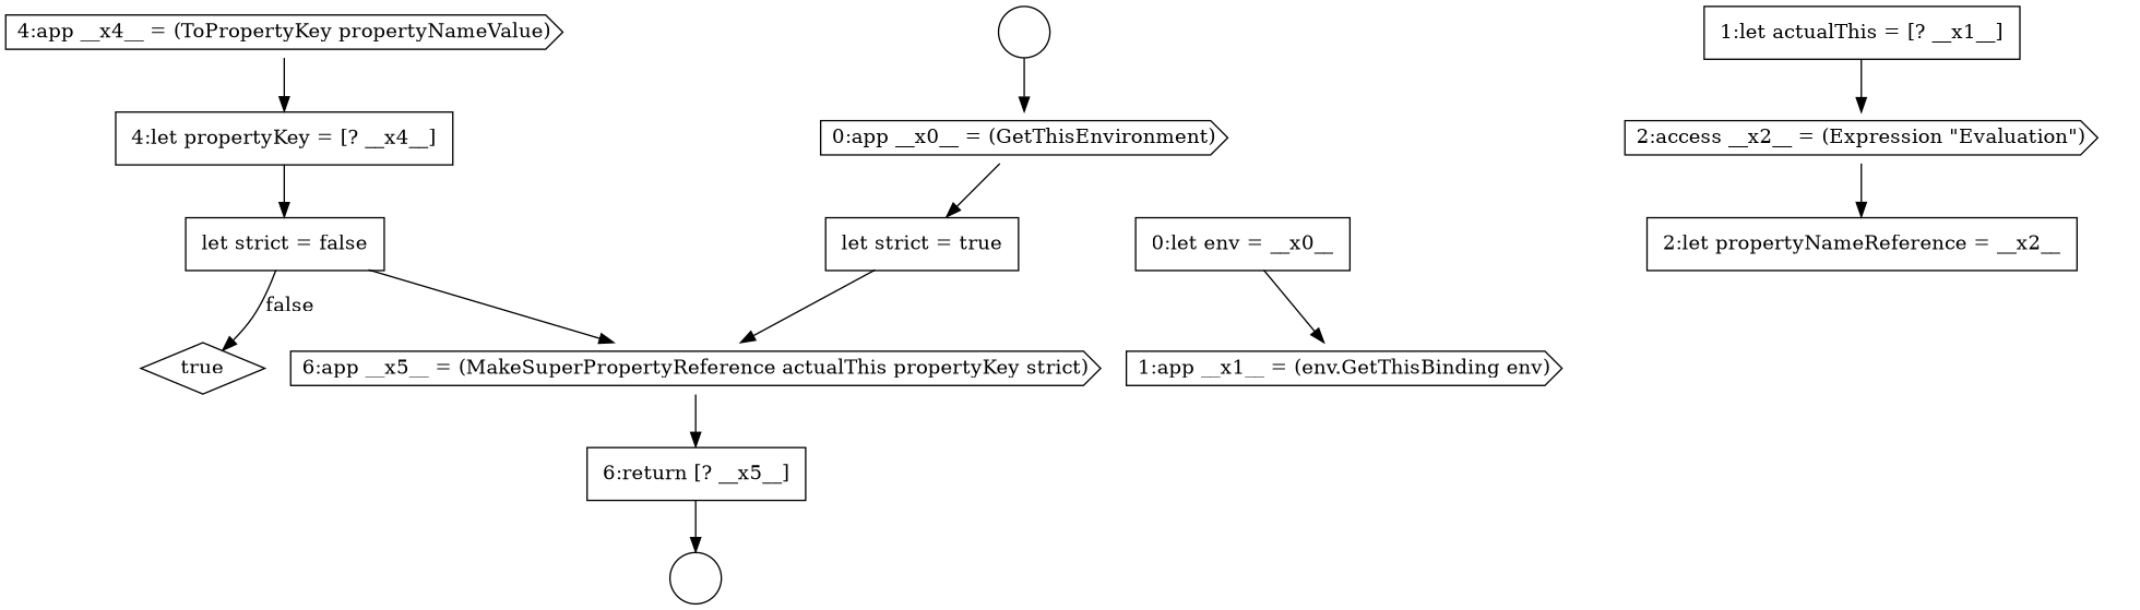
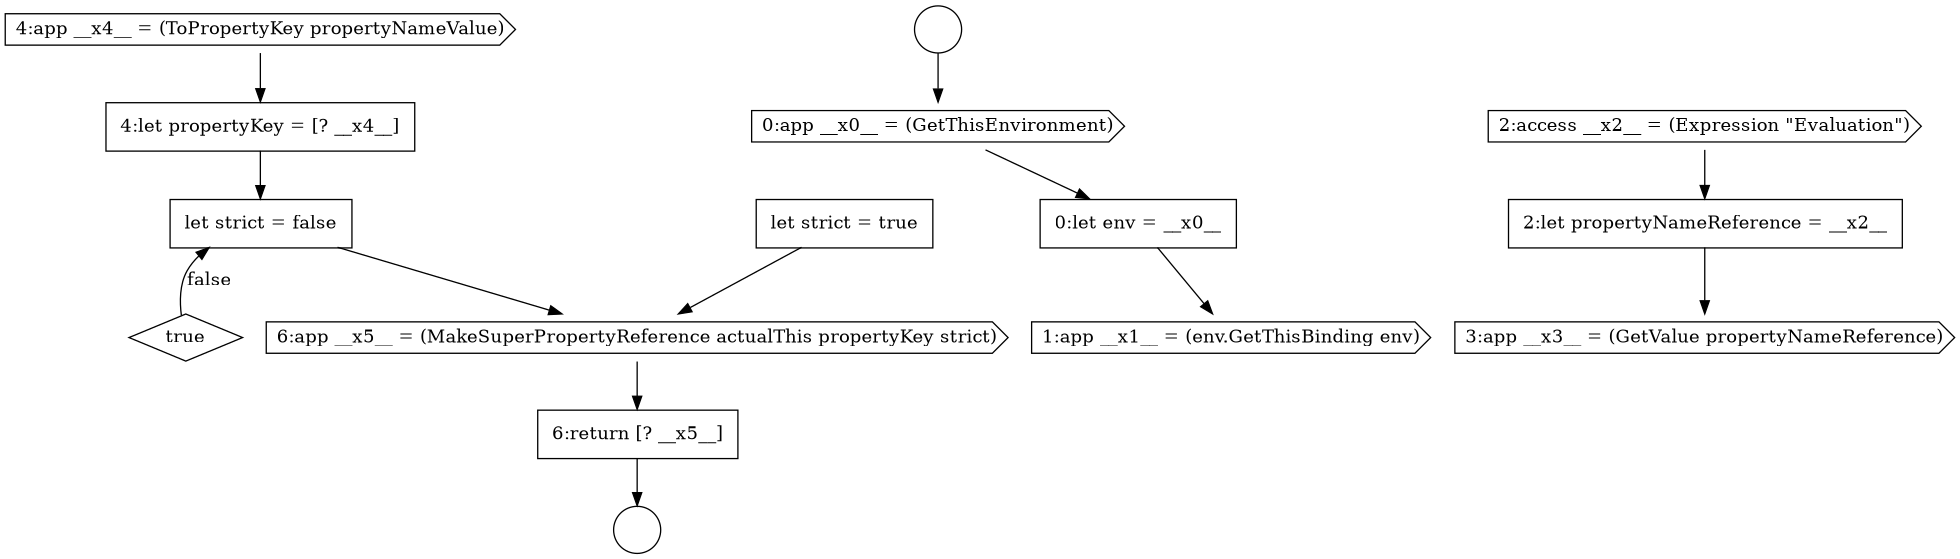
  digraph {
    node [color=black fillcolor=white shape=none style=filled]
    edge [color=black]
    n1 [label=<<font color="black">     <table border="0" cellborder="1" cellspacing="0" cellpadding="10">       <tr><td align="left">0:let env = __x0__</td></tr>     </table>   </font>> margin=0]
    n2 [label=<<font color="black">1:app __x1__ = (env.GetThisBinding env)</font>> shape=cds]
    n3 [label=" " shape=circle]
    n4 [label=<<font color="black">0:app __x0__ = (GetThisEnvironment)</font>> shape=cds]
    n5 [label=<<font color="black">     <table border="0" cellborder="1" cellspacing="0" cellpadding="10">       <tr><td align="left">let strict = true</td></tr>     </table>   </font>> margin=0]
    n6 [label=<<font color="black">6:app __x5__ = (MakeSuperPropertyReference actualThis propertyKey strict)</font>> shape=cds]
    n7 [label=<<font color="black">     <table border="0" cellborder="1" cellspacing="0" cellpadding="10">       <tr><td align="left">6:return [? __x5__]</td></tr>     </table>   </font>> margin=0]
    n8 [label=<<font color="black">     <table border="0" cellborder="1" cellspacing="0" cellpadding="10">       <tr><td align="left">2:let propertyNameReference = __x2__</td></tr>     </table>   </font>> margin=0]
+   n9 [label=<<font color="black">3:app __x3__ = (GetValue propertyNameReference)</font>> shape=cds]
    n10 [label=" " shape=circle]
    n11 [label=<<font color="black">     <table border="0" cellborder="1" cellspacing="0" cellpadding="10">       <tr><td align="left">let strict = false</td></tr>     </table>   </font>> margin=0]
    n12 [label=<<font color="black">4:app __x4__ = (ToPropertyKey propertyNameValue)</font>> shape=cds]
    n13 [label=<<font color="black">     <table border="0" cellborder="1" cellspacing="0" cellpadding="10">       <tr><td align="left">4:let propertyKey = [? __x4__]</td></tr>     </table>   </font>> margin=0]
    n14 [label=<<font color="black">2:access __x2__ = (Expression &quot;Evaluation&quot;)</font>> shape=cds]
    n15 [label=<<font color="black">true</font>> shape=diamond]
-   n16 [label=<<font color="black">     <table border="0" cellborder="1" cellspacing="0" cellpadding="10">       <tr><td align="left">1:let actualThis = [? __x1__]</td></tr>     </table>   </font>> margin=0]
    n1 -> n2
    n3 -> n4
-   n4 -> n5
+   n4 -> n1
    n5 -> n6
    n6 -> n7
    n7 -> n10
+   n8 -> n9
    n11 -> n6
    n12 -> n13
    n13 -> n11
    n14 -> n8
-   n11 -> n15 [label=<<font color="black">false</font>>]
-   n16 -> n14
+   n15 -> n11 [label=<<font color="black">false</font>>]
  }
